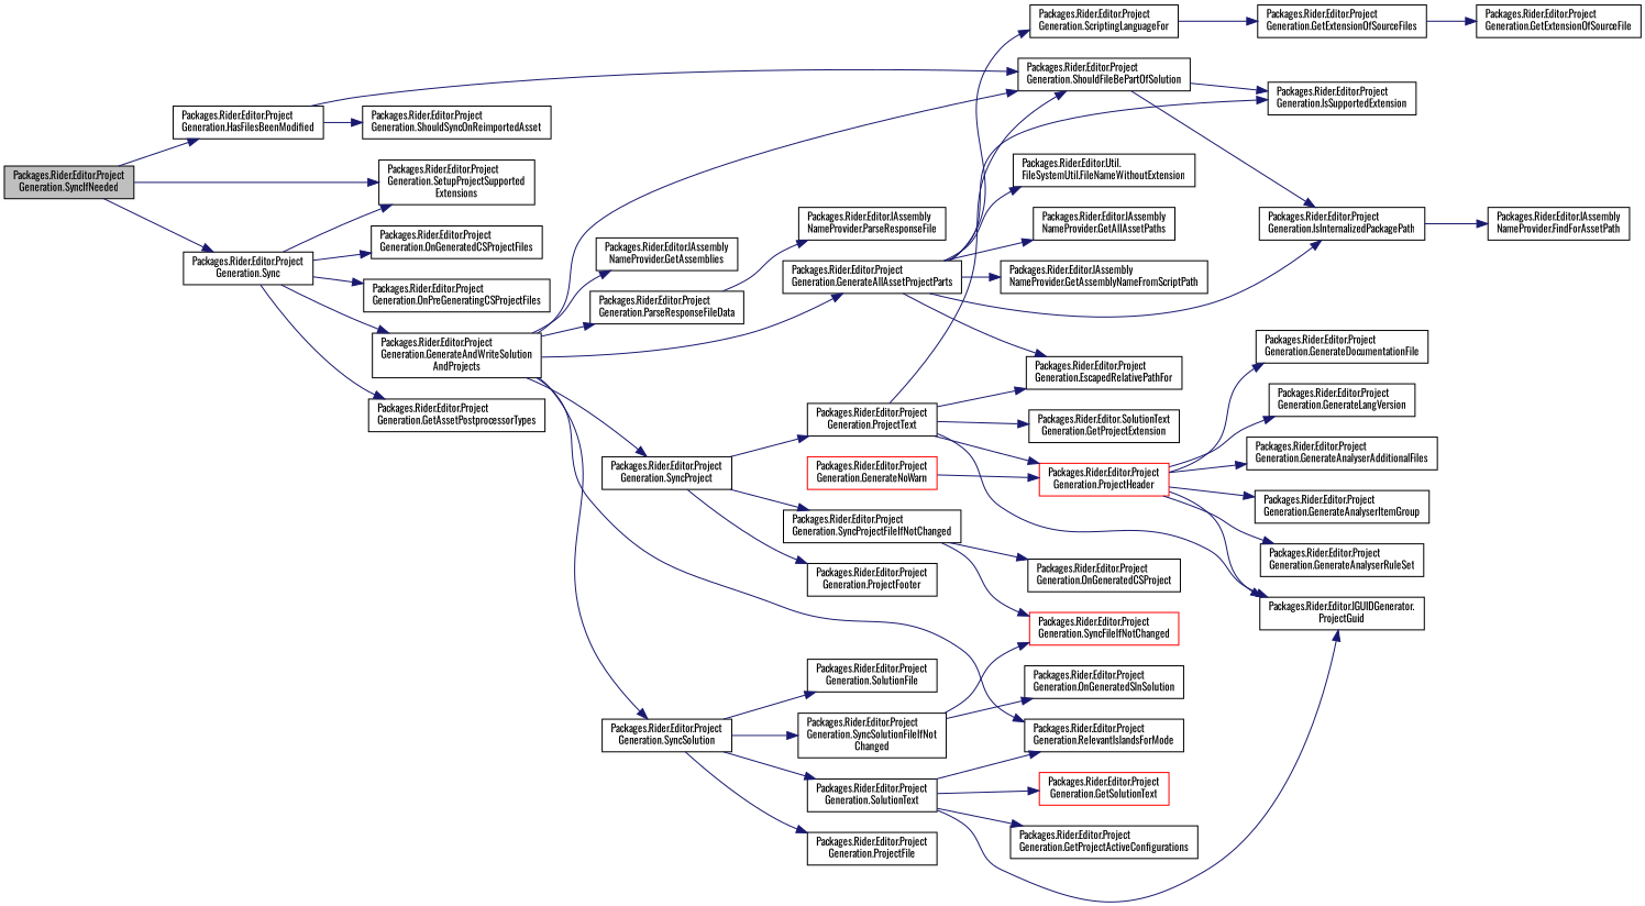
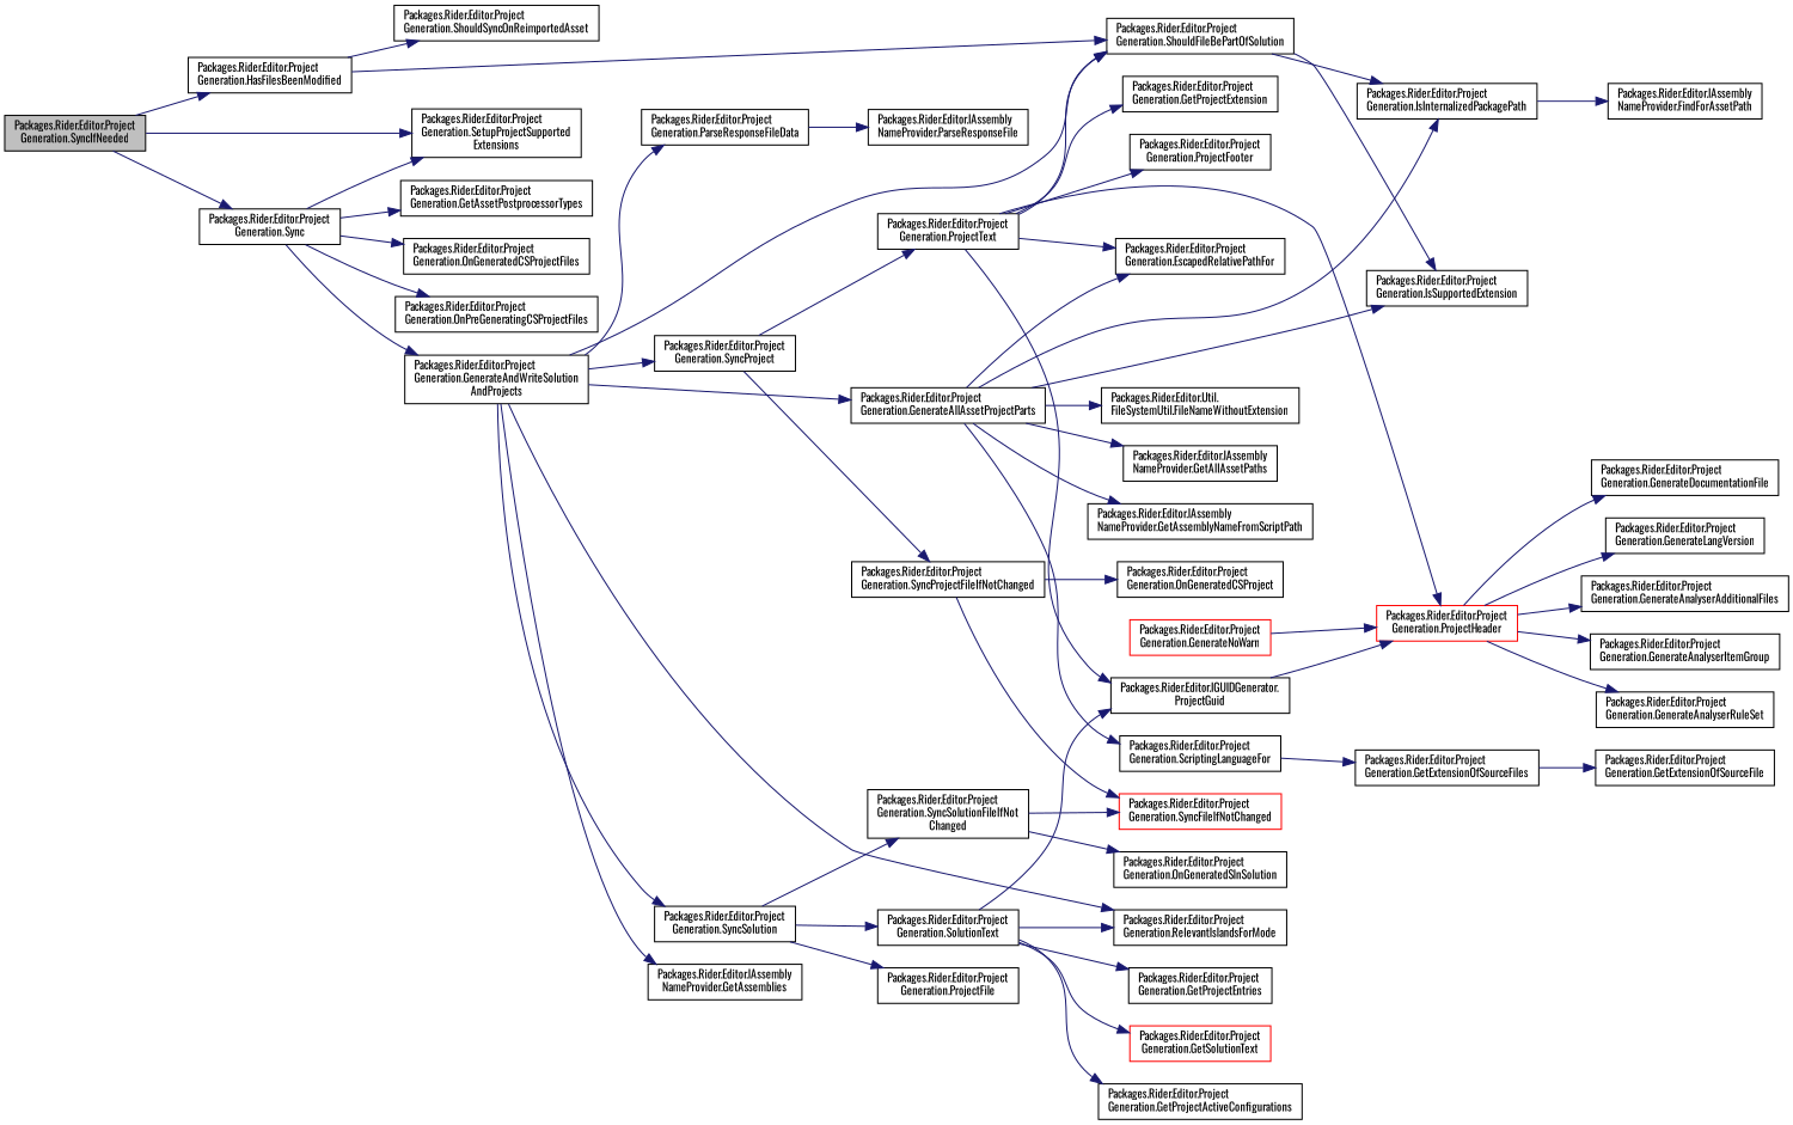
  digraph {
    fontname=Oswald
    rankdir=LR
    node [color=black fillcolor=white fontname=Oswald fontsize=10 shape=record style=filled]
    edge [color=midnightblue fontname=Oswald fontsize=10 labelfontname=Helvetica labelfontsize=10 style=solid]
    n1 [fillcolor=grey75 fontcolor=black height=0.2 label="Packages.Rider.Editor.Project\lGeneration.SyncIfNeeded" width=0.4]
    n2 [height=0.2 label="Packages.Rider.Editor.Project\lGeneration.HasFilesBeenModified" width=0.4]
    n3 [height=0.2 label="Packages.Rider.Editor.Project\lGeneration.SetupProjectSupported\lExtensions" width=0.4]
    n4 [height=0.2 label="Packages.Rider.Editor.Project\lGeneration.Sync" width=0.4]
    n5 [height=0.2 label="Packages.Rider.Editor.Project\lGeneration.ShouldFileBePartOfSolution" width=0.4]
    n6 [height=0.2 label="Packages.Rider.Editor.Project\lGeneration.ShouldSyncOnReimportedAsset" width=0.4]
    n7 [height=0.2 label="Packages.Rider.Editor.Project\lGeneration.GenerateAndWriteSolution\lAndProjects" width=0.4]
    n8 [height=0.2 label="Packages.Rider.Editor.Project\lGeneration.GetAssetPostprocessorTypes" width=0.4]
    n9 [height=0.2 label="Packages.Rider.Editor.Project\lGeneration.OnGeneratedCSProjectFiles" width=0.4]
    n10 [height=0.2 label="Packages.Rider.Editor.Project\lGeneration.OnPreGeneratingCSProjectFiles" width=0.4]
    n11 [height=0.2 label="Packages.Rider.Editor.Project\lGeneration.IsInternalizedPackagePath" width=0.4]
    n12 [height=0.2 label="Packages.Rider.Editor.Project\lGeneration.IsSupportedExtension" width=0.4]
    n13 [height=0.2 label="Packages.Rider.Editor.IAssembly\lNameProvider.FindForAssetPath" width=0.4]
    n14 [height=0.2 label="Packages.Rider.Editor.Project\lGeneration.GenerateAllAssetProjectParts" width=0.4]
    n15 [height=0.2 label="Packages.Rider.Editor.IAssembly\lNameProvider.GetAssemblies" width=0.4]
    n16 [height=0.2 label="Packages.Rider.Editor.Project\lGeneration.ParseResponseFileData" width=0.4]
    n17 [height=0.2 label="Packages.Rider.Editor.Project\lGeneration.RelevantIslandsForMode" width=0.4]
    n18 [height=0.2 label="Packages.Rider.Editor.Project\lGeneration.SyncProject" width=0.4]
    n19 [height=0.2 label="Packages.Rider.Editor.Project\lGeneration.SyncSolution" width=0.4]
    n20 [height=0.2 label="Packages.Rider.Editor.Project\lGeneration.EscapedRelativePathFor" width=0.4]
    n21 [height=0.2 label="Packages.Rider.Editor.Util.\lFileSystemUtil.FileNameWithoutExtension" width=0.4]
    n22 [height=0.2 label="Packages.Rider.Editor.IAssembly\lNameProvider.GetAllAssetPaths" width=0.4]
    n23 [height=0.2 label="Packages.Rider.Editor.IAssembly\lNameProvider.GetAssemblyNameFromScriptPath" width=0.4]
    n24 [height=0.2 label="Packages.Rider.Editor.Project\lGeneration.ScriptingLanguageFor" width=0.4]
    n25 [height=0.2 label="Packages.Rider.Editor.IAssembly\lNameProvider.ParseResponseFile" width=0.4]
    n26 [height=0.2 label="Packages.Rider.Editor.Project\lGeneration.ProjectText" width=0.4]
    n27 [height=0.2 label="Packages.Rider.Editor.Project\lGeneration.SyncProjectFileIfNotChanged" width=0.4]
    n28 [height=0.2 label="Packages.Rider.Editor.Project\lGeneration.ProjectFile" width=0.4]
-   n29 [height=0.2 label="Packages.Rider.Editor.Project\lGeneration.SolutionFile" width=0.4]
    n30 [height=0.2 label="Packages.Rider.Editor.Project\lGeneration.SolutionText" width=0.4]
    n31 [height=0.2 label="Packages.Rider.Editor.Project\lGeneration.SyncSolutionFileIfNot\lChanged" width=0.4]
    n32 [height=0.2 label="Packages.Rider.Editor.Project\lGeneration.GetExtensionOfSourceFiles" width=0.4]
    n33 [height=0.2 label="Packages.Rider.Editor.Project\lGeneration.GetExtensionOfSourceFile" width=0.4]
-   n34 [height=0.2 label="Packages.Rider.Editor.SolutionText\lGeneration.GetProjectExtension" width=0.4]
+   n34 [height=0.2 label="Packages.Rider.Editor.Project\lGeneration.GetProjectExtension" width=0.4]
    n35 [height=0.2 label="Packages.Rider.Editor.Project\lGeneration.ProjectFooter" width=0.4]
    n36 [height=0.2 label="Packages.Rider.Editor.IGUIDGenerator.\lProjectGuid" width=0.4]
    n37 [color=red height=0.2 label="Packages.Rider.Editor.Project\lGeneration.ProjectHeader" width=0.4]
    n38 [height=0.2 label="Packages.Rider.Editor.Project\lGeneration.OnGeneratedCSProject" width=0.4]
    n39 [color=red height=0.2 label="Packages.Rider.Editor.Project\lGeneration.SyncFileIfNotChanged" width=0.4]
    n40 [height=0.2 label="Packages.Rider.Editor.Project\lGeneration.GenerateAnalyserAdditionalFiles" width=0.4]
    n41 [height=0.2 label="Packages.Rider.Editor.Project\lGeneration.GenerateAnalyserItemGroup" width=0.4]
    n42 [height=0.2 label="Packages.Rider.Editor.Project\lGeneration.GenerateAnalyserRuleSet" width=0.4]
    n43 [height=0.2 label="Packages.Rider.Editor.Project\lGeneration.GenerateDocumentationFile" width=0.4]
    n44 [height=0.2 label="Packages.Rider.Editor.Project\lGeneration.GenerateLangVersion" width=0.4]
    n45 [color=red height=0.2 label="Packages.Rider.Editor.Project\lGeneration.GenerateNoWarn" width=0.4]
    n46 [height=0.2 label="Packages.Rider.Editor.Project\lGeneration.GetProjectActiveConfigurations" width=0.4]
+   n47 [height=0.2 label="Packages.Rider.Editor.Project\lGeneration.GetProjectEntries" width=0.4]
    n48 [color=red height=0.2 label="Packages.Rider.Editor.Project\lGeneration.GetSolutionText" width=0.4]
    n49 [height=0.2 label="Packages.Rider.Editor.Project\lGeneration.OnGeneratedSlnSolution" width=0.4]
    n1 -> n2
    n1 -> n3
    n1 -> n4
    n2 -> n5
    n2 -> n6
    n4 -> n3
    n4 -> n7
    n4 -> n8
    n4 -> n9
    n4 -> n10
    n5 -> n11
    n5 -> n12
    n7 -> n5
    n7 -> n14
    n7 -> n15
    n7 -> n16
    n7 -> n17
    n7 -> n18
    n7 -> n19
    n11 -> n13
    n14 -> n11
    n14 -> n12
    n14 -> n20
    n14 -> n21
    n14 -> n22
    n14 -> n23
    n14 -> n24
    n16 -> n25
    n18 -> n26
    n18 -> n27
    n19 -> n28
-   n19 -> n29
    n19 -> n30
    n19 -> n31
    n24 -> n32
    n26 -> n5
    n26 -> n20
    n26 -> n34
-   n18 -> n35
+   n26 -> n35
    n26 -> n36
    n26 -> n37
    n27 -> n38
    n27 -> n39
    n30 -> n17
    n30 -> n36
    n30 -> n46
+   n30 -> n47
    n30 -> n48
    n31 -> n39
    n31 -> n49
    n32 -> n33
-   n37 -> n36
+   n36 -> n37
    n37 -> n40
    n37 -> n41
    n37 -> n42
    n37 -> n43
    n37 -> n44
    n45 -> n37
  }
